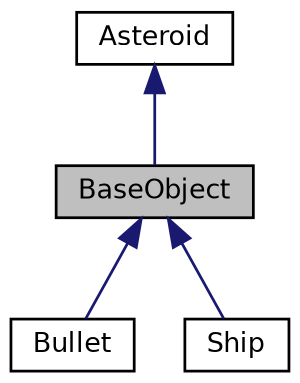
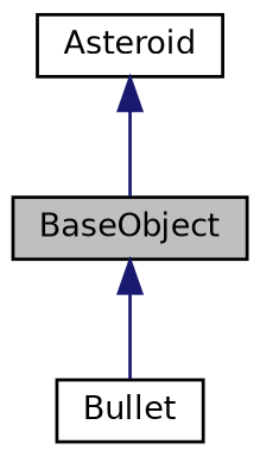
  digraph {
    node [color=black fillcolor=white fontname=Helvetica fontsize=10 shape=record style=filled]
    edge [color=midnightblue dir=back fontname=Helvetica fontsize=10 labelfontname=Helvetica labelfontsize=10 style=solid]
    n1 [fillcolor=grey75 fontcolor=black height=0.2 label=BaseObject width=0.4]
    n2 [height=0.2 label=Bullet width=0.4]
-   n3 [height=0.2 label=Ship width=0.4]
    n4 [height=0.2 label=Asteroid width=0.4]
    n1 -> n2
-   n1 -> n3
    n4 -> n1
  }
